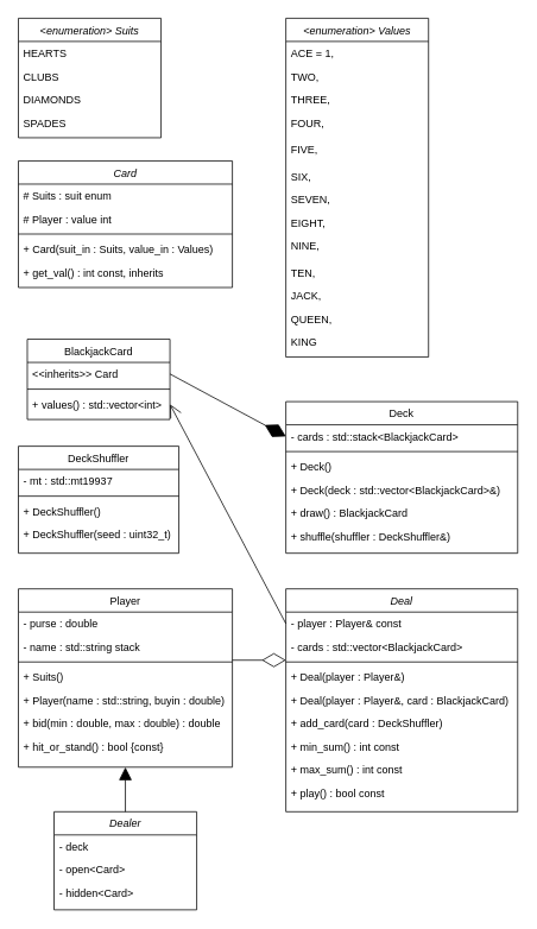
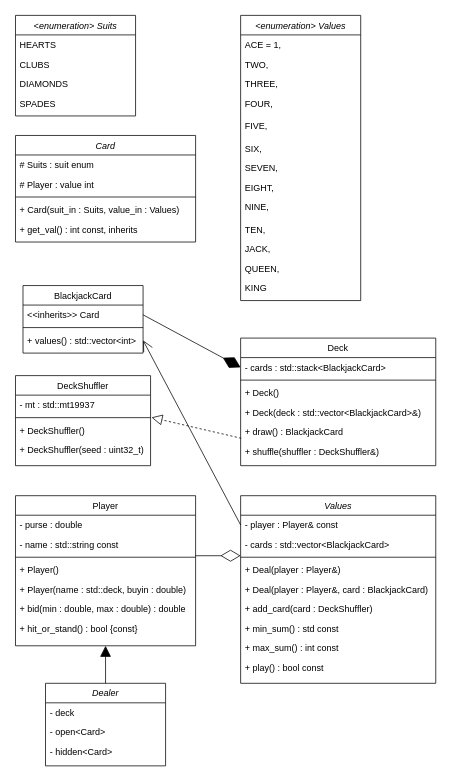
  <mxCell id="0" />
  <mxCell id="1" parent="0" />
  <mxCell id="2" value="Card" style="swimlane;fontStyle=2;align=center;verticalAlign=top;childLayout=stackLayout;horizontal=1;startSize=26;horizontalStack=0;resizeParent=1;resizeLast=0;collapsible=1;marginBottom=0;rounded=0;shadow=0;strokeWidth=1;" parent="1" vertex="1"><mxGeometry x="20" y="180" width="240" height="142" as="geometry"><mxRectangle x="230" y="140" width="160" height="26" as="alternateBounds" /></mxGeometry></mxCell>
  <mxCell id="3" value="# Suits : suit enum" style="text;align=left;verticalAlign=top;spacingLeft=4;spacingRight=4;overflow=hidden;rotatable=0;points=[[0,0.5],[1,0.5]];portConstraint=eastwest;" parent="2" vertex="1"><mxGeometry y="26" width="240" height="26" as="geometry" /></mxCell>
  <mxCell id="4" value="# Player : value int " style="text;align=left;verticalAlign=top;spacingLeft=4;spacingRight=4;overflow=hidden;rotatable=0;points=[[0,0.5],[1,0.5]];portConstraint=eastwest;rounded=0;shadow=0;html=0;" parent="2" vertex="1"><mxGeometry y="52" width="240" height="26" as="geometry" /></mxCell>
  <mxCell id="5" value="" style="line;html=1;strokeWidth=1;align=left;verticalAlign=middle;spacingTop=-1;spacingLeft=3;spacingRight=3;rotatable=0;labelPosition=right;points=[];portConstraint=eastwest;" parent="2" vertex="1"><mxGeometry y="78" width="240" height="8" as="geometry" /></mxCell>
  <mxCell id="6" value="+ Card(suit_in : Suits, value_in : Values)" style="text;align=left;verticalAlign=top;spacingLeft=4;spacingRight=4;overflow=hidden;rotatable=0;points=[[0,0.5],[1,0.5]];portConstraint=eastwest;rounded=0;shadow=0;html=0;" parent="2" vertex="1"><mxGeometry y="86" width="240" height="26" as="geometry" /></mxCell>
  <mxCell id="7" value="+ get_val() : int const, inherits" style="text;align=left;verticalAlign=top;spacingLeft=4;spacingRight=4;overflow=hidden;rotatable=0;points=[[0,0.5],[1,0.5]];portConstraint=eastwest;rounded=0;shadow=0;html=0;" parent="2" vertex="1"><mxGeometry y="112" width="240" height="26" as="geometry" /></mxCell>
  <mxCell id="8" value="Deck" style="swimlane;fontStyle=0;align=center;verticalAlign=top;childLayout=stackLayout;horizontal=1;startSize=26;horizontalStack=0;resizeParent=1;resizeLast=0;collapsible=1;marginBottom=0;rounded=0;shadow=0;strokeWidth=1;" parent="1" vertex="1"><mxGeometry x="320" y="450" width="260" height="170" as="geometry"><mxRectangle x="130" y="380" width="160" height="26" as="alternateBounds" /></mxGeometry></mxCell>
  <mxCell id="9" value="- cards : std::stack&lt;BlackjackCard&gt;&#10;" style="text;align=left;verticalAlign=top;spacingLeft=4;spacingRight=4;overflow=hidden;rotatable=0;points=[[0,0.5],[1,0.5]];portConstraint=eastwest;" parent="8" vertex="1"><mxGeometry y="26" width="260" height="26" as="geometry" /></mxCell>
  <mxCell id="10" value="" style="line;html=1;strokeWidth=1;align=left;verticalAlign=middle;spacingTop=-1;spacingLeft=3;spacingRight=3;rotatable=0;labelPosition=right;points=[];portConstraint=eastwest;" parent="8" vertex="1"><mxGeometry y="52" width="260" height="8" as="geometry" /></mxCell>
  <mxCell id="11" value="+ Deck()&#10;" style="text;align=left;verticalAlign=top;spacingLeft=4;spacingRight=4;overflow=hidden;rotatable=0;points=[[0,0.5],[1,0.5]];portConstraint=eastwest;fontStyle=0" parent="8" vertex="1"><mxGeometry y="60" width="260" height="26" as="geometry" /></mxCell>
  <mxCell id="12" value="+ Deck(deck : std::vector&lt;BlackjackCard&gt;&amp;)&#10;" style="text;align=left;verticalAlign=top;spacingLeft=4;spacingRight=4;overflow=hidden;rotatable=0;points=[[0,0.5],[1,0.5]];portConstraint=eastwest;" parent="8" vertex="1"><mxGeometry y="86" width="260" height="26" as="geometry" /></mxCell>
  <mxCell id="13" value="+ draw() : BlackjackCard &#10;" style="text;align=left;verticalAlign=top;spacingLeft=4;spacingRight=4;overflow=hidden;rotatable=0;points=[[0,0.5],[1,0.5]];portConstraint=eastwest;" vertex="1" parent="8"><mxGeometry y="112" width="260" height="26" as="geometry" /></mxCell>
  <mxCell id="14" value="+ shuffle(shuffler : DeckShuffler&amp;)&#10;" style="text;align=left;verticalAlign=top;spacingLeft=4;spacingRight=4;overflow=hidden;rotatable=0;points=[[0,0.5],[1,0.5]];portConstraint=eastwest;" vertex="1" parent="8"><mxGeometry y="138" width="260" height="26" as="geometry" /></mxCell>
  <mxCell id="15" value="Player" style="swimlane;fontStyle=0;align=center;verticalAlign=top;childLayout=stackLayout;horizontal=1;startSize=26;horizontalStack=0;resizeParent=1;resizeLast=0;collapsible=1;marginBottom=0;rounded=0;shadow=0;strokeWidth=1;" parent="1" vertex="1"><mxGeometry x="20" y="660" width="240" height="200" as="geometry"><mxRectangle x="550" y="140" width="160" height="26" as="alternateBounds" /></mxGeometry></mxCell>
  <mxCell id="16" value="- purse : double&#10;" style="text;align=left;verticalAlign=top;spacingLeft=4;spacingRight=4;overflow=hidden;rotatable=0;points=[[0,0.5],[1,0.5]];portConstraint=eastwest;" parent="15" vertex="1"><mxGeometry y="26" width="240" height="26" as="geometry" /></mxCell>
- <mxCell id="17" value="- name : std::string stack&#10;" style="text;align=left;verticalAlign=top;spacingLeft=4;spacingRight=4;overflow=hidden;rotatable=0;points=[[0,0.5],[1,0.5]];portConstraint=eastwest;rounded=0;shadow=0;html=0;" parent="15" vertex="1"><mxGeometry y="52" width="240" height="26" as="geometry" /></mxCell>
+ <mxCell id="17" value="- name : std::string const&#10;" style="text;align=left;verticalAlign=top;spacingLeft=4;spacingRight=4;overflow=hidden;rotatable=0;points=[[0,0.5],[1,0.5]];portConstraint=eastwest;rounded=0;shadow=0;html=0;" parent="15" vertex="1"><mxGeometry y="52" width="240" height="26" as="geometry" /></mxCell>
  <mxCell id="18" value="" style="line;html=1;strokeWidth=1;align=left;verticalAlign=middle;spacingTop=-1;spacingLeft=3;spacingRight=3;rotatable=0;labelPosition=right;points=[];portConstraint=eastwest;" parent="15" vertex="1"><mxGeometry y="78" width="240" height="8" as="geometry" /></mxCell>
- <mxCell id="19" value="+ Suits()&#10;" style="text;align=left;verticalAlign=top;spacingLeft=4;spacingRight=4;overflow=hidden;rotatable=0;points=[[0,0.5],[1,0.5]];portConstraint=eastwest;" parent="15" vertex="1"><mxGeometry y="86" width="240" height="26" as="geometry" /></mxCell>
- <mxCell id="20" value="+ Player(name : std::string, buyin : double) &#10;" style="text;align=left;verticalAlign=top;spacingLeft=4;spacingRight=4;overflow=hidden;rotatable=0;points=[[0,0.5],[1,0.5]];portConstraint=eastwest;" vertex="1" parent="15"><mxGeometry y="112" width="240" height="26" as="geometry" /></mxCell>
+ <mxCell id="19" value="+ Player()&#10;" style="text;align=left;verticalAlign=top;spacingLeft=4;spacingRight=4;overflow=hidden;rotatable=0;points=[[0,0.5],[1,0.5]];portConstraint=eastwest;" parent="15" vertex="1"><mxGeometry y="86" width="240" height="26" as="geometry" /></mxCell>
+ <mxCell id="20" value="+ Player(name : std::deck, buyin : double) &#10;" style="text;align=left;verticalAlign=top;spacingLeft=4;spacingRight=4;overflow=hidden;rotatable=0;points=[[0,0.5],[1,0.5]];portConstraint=eastwest;" vertex="1" parent="15"><mxGeometry y="112" width="240" height="26" as="geometry" /></mxCell>
  <mxCell id="21" value="+ bid(min : double, max : double) : double &#10;" style="text;align=left;verticalAlign=top;spacingLeft=4;spacingRight=4;overflow=hidden;rotatable=0;points=[[0,0.5],[1,0.5]];portConstraint=eastwest;" vertex="1" parent="15"><mxGeometry y="138" width="240" height="26" as="geometry" /></mxCell>
  <mxCell id="22" value="+ hit_or_stand() : bool {const}&#10;" style="text;align=left;verticalAlign=top;spacingLeft=4;spacingRight=4;overflow=hidden;rotatable=0;points=[[0,0.5],[1,0.5]];portConstraint=eastwest;" vertex="1" parent="15"><mxGeometry y="164" width="240" height="26" as="geometry" /></mxCell>
- <mxCell id="23" value="Deal" style="swimlane;fontStyle=2;align=center;verticalAlign=top;childLayout=stackLayout;horizontal=1;startSize=26;horizontalStack=0;resizeParent=1;resizeLast=0;collapsible=1;marginBottom=0;rounded=0;shadow=0;strokeWidth=1;" parent="1" vertex="1"><mxGeometry x="320" y="660" width="260" height="250" as="geometry"><mxRectangle x="30" y="370" width="160" height="26" as="alternateBounds" /></mxGeometry></mxCell>
+ <mxCell id="23" value="Values" style="swimlane;fontStyle=2;align=center;verticalAlign=top;childLayout=stackLayout;horizontal=1;startSize=26;horizontalStack=0;resizeParent=1;resizeLast=0;collapsible=1;marginBottom=0;rounded=0;shadow=0;strokeWidth=1;" parent="1" vertex="1"><mxGeometry x="320" y="660" width="260" height="250" as="geometry"><mxRectangle x="30" y="370" width="160" height="26" as="alternateBounds" /></mxGeometry></mxCell>
  <mxCell id="24" value="- player : Player&amp; const &#10;" style="text;align=left;verticalAlign=top;spacingLeft=4;spacingRight=4;overflow=hidden;rotatable=0;points=[[0,0.5],[1,0.5]];portConstraint=eastwest;" parent="23" vertex="1"><mxGeometry y="26" width="260" height="26" as="geometry" /></mxCell>
  <mxCell id="25" value="- cards : std::vector&lt;BlackjackCard&gt;&#10;" style="text;align=left;verticalAlign=top;spacingLeft=4;spacingRight=4;overflow=hidden;rotatable=0;points=[[0,0.5],[1,0.5]];portConstraint=eastwest;rounded=0;shadow=0;html=0;" parent="23" vertex="1"><mxGeometry y="52" width="260" height="26" as="geometry" /></mxCell>
  <mxCell id="26" value="" style="line;html=1;strokeWidth=1;align=left;verticalAlign=middle;spacingTop=-1;spacingLeft=3;spacingRight=3;rotatable=0;labelPosition=right;points=[];portConstraint=eastwest;" parent="23" vertex="1"><mxGeometry y="78" width="260" height="8" as="geometry" /></mxCell>
  <mxCell id="27" value="+ Deal(player : Player&amp;)&#10;" style="text;align=left;verticalAlign=top;spacingLeft=4;spacingRight=4;overflow=hidden;rotatable=0;points=[[0,0.5],[1,0.5]];portConstraint=eastwest;" parent="23" vertex="1"><mxGeometry y="86" width="260" height="26" as="geometry" /></mxCell>
  <mxCell id="28" value="+ Deal(player : Player&amp;, card : BlackjackCard)&#10;" style="text;align=left;verticalAlign=top;spacingLeft=4;spacingRight=4;overflow=hidden;rotatable=0;points=[[0,0.5],[1,0.5]];portConstraint=eastwest;" vertex="1" parent="23"><mxGeometry y="112" width="260" height="26" as="geometry" /></mxCell>
  <mxCell id="29" value="+ add_card(card : DeckShuffler)&#10;" style="text;align=left;verticalAlign=top;spacingLeft=4;spacingRight=4;overflow=hidden;rotatable=0;points=[[0,0.5],[1,0.5]];portConstraint=eastwest;" vertex="1" parent="23"><mxGeometry y="138" width="260" height="26" as="geometry" /></mxCell>
- <mxCell id="30" value="+ min_sum() : int const&#10;" style="text;align=left;verticalAlign=top;spacingLeft=4;spacingRight=4;overflow=hidden;rotatable=0;points=[[0,0.5],[1,0.5]];portConstraint=eastwest;" vertex="1" parent="23"><mxGeometry y="164" width="260" height="26" as="geometry" /></mxCell>
+ <mxCell id="30" value="+ min_sum() : std const&#10;" style="text;align=left;verticalAlign=top;spacingLeft=4;spacingRight=4;overflow=hidden;rotatable=0;points=[[0,0.5],[1,0.5]];portConstraint=eastwest;" vertex="1" parent="23"><mxGeometry y="164" width="260" height="26" as="geometry" /></mxCell>
  <mxCell id="31" value="+ max_sum() : int const&#10;" style="text;align=left;verticalAlign=top;spacingLeft=4;spacingRight=4;overflow=hidden;rotatable=0;points=[[0,0.5],[1,0.5]];portConstraint=eastwest;" vertex="1" parent="23"><mxGeometry y="190" width="260" height="26" as="geometry" /></mxCell>
  <mxCell id="32" value="+ play() : bool const&#10;" style="text;align=left;verticalAlign=top;spacingLeft=4;spacingRight=4;overflow=hidden;rotatable=0;points=[[0,0.5],[1,0.5]];portConstraint=eastwest;" vertex="1" parent="23"><mxGeometry y="216" width="260" height="26" as="geometry" /></mxCell>
  <mxCell id="33" value="Dealer" style="swimlane;fontStyle=2;align=center;verticalAlign=top;childLayout=stackLayout;horizontal=1;startSize=26;horizontalStack=0;resizeParent=1;resizeLast=0;collapsible=1;marginBottom=0;rounded=0;shadow=0;strokeWidth=1;" parent="1" vertex="1"><mxGeometry x="60" y="910" width="160" height="110" as="geometry"><mxRectangle x="230" y="140" width="160" height="26" as="alternateBounds" /></mxGeometry></mxCell>
  <mxCell id="34" value="- deck" style="text;align=left;verticalAlign=top;spacingLeft=4;spacingRight=4;overflow=hidden;rotatable=0;points=[[0,0.5],[1,0.5]];portConstraint=eastwest;" parent="33" vertex="1"><mxGeometry y="26" width="160" height="26" as="geometry" /></mxCell>
  <mxCell id="35" value="- open&lt;Card&gt;" style="text;align=left;verticalAlign=top;spacingLeft=4;spacingRight=4;overflow=hidden;rotatable=0;points=[[0,0.5],[1,0.5]];portConstraint=eastwest;rounded=0;shadow=0;html=0;" parent="33" vertex="1"><mxGeometry y="52" width="160" height="26" as="geometry" /></mxCell>
  <mxCell id="36" value="- hidden&lt;Card&gt;" style="text;align=left;verticalAlign=top;spacingLeft=4;spacingRight=4;overflow=hidden;rotatable=0;points=[[0,0.5],[1,0.5]];portConstraint=eastwest;rounded=0;shadow=0;html=0;" parent="33" vertex="1"><mxGeometry y="78" width="160" height="26" as="geometry" /></mxCell>
  <mxCell id="37" value="&lt;enumeration&gt; Suits" style="swimlane;fontStyle=2;align=center;verticalAlign=top;childLayout=stackLayout;horizontal=1;startSize=26;horizontalStack=0;resizeParent=1;resizeLast=0;collapsible=1;marginBottom=0;rounded=0;shadow=0;strokeWidth=1;" parent="1" vertex="1"><mxGeometry x="20" y="20" width="160" height="134" as="geometry"><mxRectangle x="230" y="140" width="160" height="26" as="alternateBounds" /></mxGeometry></mxCell>
  <mxCell id="38" value="HEARTS" style="text;align=left;verticalAlign=top;spacingLeft=4;spacingRight=4;overflow=hidden;rotatable=0;points=[[0,0.5],[1,0.5]];portConstraint=eastwest;" parent="37" vertex="1"><mxGeometry y="26" width="160" height="26" as="geometry" /></mxCell>
  <mxCell id="39" value="CLUBS" style="text;align=left;verticalAlign=top;spacingLeft=4;spacingRight=4;overflow=hidden;rotatable=0;points=[[0,0.5],[1,0.5]];portConstraint=eastwest;rounded=0;shadow=0;html=0;" parent="37" vertex="1"><mxGeometry y="52" width="160" height="26" as="geometry" /></mxCell>
  <mxCell id="40" value="DIAMONDS" style="text;align=left;verticalAlign=top;spacingLeft=4;spacingRight=4;overflow=hidden;rotatable=0;points=[[0,0.5],[1,0.5]];portConstraint=eastwest;rounded=0;shadow=0;html=0;" parent="37" vertex="1"><mxGeometry y="78" width="160" height="26" as="geometry" /></mxCell>
  <mxCell id="41" value="SPADES" style="text;align=left;verticalAlign=top;spacingLeft=4;spacingRight=4;overflow=hidden;rotatable=0;points=[[0,0.5],[1,0.5]];portConstraint=eastwest;rounded=0;shadow=0;html=0;" parent="37" vertex="1"><mxGeometry y="104" width="160" height="30" as="geometry" /></mxCell>
  <mxCell id="42" value="BlackjackCard" style="swimlane;fontStyle=0;align=center;verticalAlign=top;childLayout=stackLayout;horizontal=1;startSize=26;horizontalStack=0;resizeParent=1;resizeLast=0;collapsible=1;marginBottom=0;rounded=0;shadow=0;strokeWidth=1;" vertex="1" parent="1"><mxGeometry x="30" y="380" width="160" height="90" as="geometry"><mxRectangle x="130" y="380" width="160" height="26" as="alternateBounds" /></mxGeometry></mxCell>
  <mxCell id="43" value="&lt;&lt;inherits&gt;&gt; Card&#10;" style="text;align=left;verticalAlign=top;spacingLeft=4;spacingRight=4;overflow=hidden;rotatable=0;points=[[0,0.5],[1,0.5]];portConstraint=eastwest;" vertex="1" parent="42"><mxGeometry y="26" width="160" height="26" as="geometry" /></mxCell>
  <mxCell id="44" value="" style="line;html=1;strokeWidth=1;align=left;verticalAlign=middle;spacingTop=-1;spacingLeft=3;spacingRight=3;rotatable=0;labelPosition=right;points=[];portConstraint=eastwest;" vertex="1" parent="42"><mxGeometry y="52" width="160" height="8" as="geometry" /></mxCell>
  <mxCell id="45" value="+ values() : std::vector&lt;int&gt;&#10;" style="text;align=left;verticalAlign=top;spacingLeft=4;spacingRight=4;overflow=hidden;rotatable=0;points=[[0,0.5],[1,0.5]];portConstraint=eastwest;fontStyle=0" vertex="1" parent="42"><mxGeometry y="60" width="160" height="26" as="geometry" /></mxCell>
  <mxCell id="46" value="DeckShuffler" style="swimlane;fontStyle=0;align=center;verticalAlign=top;childLayout=stackLayout;horizontal=1;startSize=26;horizontalStack=0;resizeParent=1;resizeLast=0;collapsible=1;marginBottom=0;rounded=0;shadow=0;strokeWidth=1;" vertex="1" parent="1"><mxGeometry x="20" y="500" width="180" height="120" as="geometry"><mxRectangle x="130" y="380" width="160" height="26" as="alternateBounds" /></mxGeometry></mxCell>
  <mxCell id="47" value="- mt : std::mt19937&#10;" style="text;align=left;verticalAlign=top;spacingLeft=4;spacingRight=4;overflow=hidden;rotatable=0;points=[[0,0.5],[1,0.5]];portConstraint=eastwest;" vertex="1" parent="46"><mxGeometry y="26" width="180" height="26" as="geometry" /></mxCell>
  <mxCell id="48" value="" style="line;html=1;strokeWidth=1;align=left;verticalAlign=middle;spacingTop=-1;spacingLeft=3;spacingRight=3;rotatable=0;labelPosition=right;points=[];portConstraint=eastwest;" vertex="1" parent="46"><mxGeometry y="52" width="180" height="8" as="geometry" /></mxCell>
  <mxCell id="49" value="+ DeckShuffler()&#10;" style="text;align=left;verticalAlign=top;spacingLeft=4;spacingRight=4;overflow=hidden;rotatable=0;points=[[0,0.5],[1,0.5]];portConstraint=eastwest;fontStyle=0" vertex="1" parent="46"><mxGeometry y="60" width="180" height="26" as="geometry" /></mxCell>
  <mxCell id="50" value="+ DeckShuffler(seed : uint32_t)&#10;" style="text;align=left;verticalAlign=top;spacingLeft=4;spacingRight=4;overflow=hidden;rotatable=0;points=[[0,0.5],[1,0.5]];portConstraint=eastwest;" vertex="1" parent="46"><mxGeometry y="86" width="180" height="26" as="geometry" /></mxCell>
  <mxCell id="51" value="" style="endArrow=diamondThin;endFill=1;endSize=24;html=1;rounded=0;exitX=1;exitY=0.5;exitDx=0;exitDy=0;entryX=0;entryY=0.5;entryDx=0;entryDy=0;" edge="1" parent="1" source="43" target="9"><mxGeometry width="160" relative="1" as="geometry"><mxPoint x="160" y="470" as="sourcePoint" /><mxPoint x="320" y="470" as="targetPoint" /></mxGeometry></mxCell>
  <mxCell id="52" value="" style="endArrow=diamondThin;endFill=0;endSize=24;html=1;rounded=0;" edge="1" parent="1"><mxGeometry width="160" relative="1" as="geometry"><mxPoint x="260" y="740" as="sourcePoint" /><mxPoint x="320" y="740" as="targetPoint" /></mxGeometry></mxCell>
  <mxCell id="53" value="" style="endArrow=open;endFill=1;endSize=12;html=1;rounded=0;exitX=0;exitY=0.5;exitDx=0;exitDy=0;entryX=1;entryY=0.5;entryDx=0;entryDy=0;" edge="1" parent="1" source="24" target="45"><mxGeometry width="160" relative="1" as="geometry"><mxPoint x="310" y="390" as="sourcePoint" /><mxPoint x="470" y="390" as="targetPoint" /></mxGeometry></mxCell>
+ <mxCell id="54" value="" style="endArrow=block;dashed=1;endFill=0;endSize=12;html=1;rounded=0;exitX=0.003;exitY=-0.174;exitDx=0;exitDy=0;exitPerimeter=0;entryX=1.007;entryY=-0.164;entryDx=0;entryDy=0;entryPerimeter=0;" edge="1" parent="1" source="14" target="49"><mxGeometry width="160" relative="1" as="geometry"><mxPoint x="310" y="390" as="sourcePoint" /><mxPoint x="470" y="390" as="targetPoint" /></mxGeometry></mxCell>
  <mxCell id="55" value="&lt;enumeration&gt; Values" style="swimlane;fontStyle=2;align=center;verticalAlign=top;childLayout=stackLayout;horizontal=1;startSize=26;horizontalStack=0;resizeParent=1;resizeLast=0;collapsible=1;marginBottom=0;rounded=0;shadow=0;strokeWidth=1;" vertex="1" parent="1"><mxGeometry x="320" y="20" width="160" height="380" as="geometry"><mxRectangle x="230" y="140" width="160" height="26" as="alternateBounds" /></mxGeometry></mxCell>
  <mxCell id="56" value="ACE = 1," style="text;align=left;verticalAlign=top;spacingLeft=4;spacingRight=4;overflow=hidden;rotatable=0;points=[[0,0.5],[1,0.5]];portConstraint=eastwest;" vertex="1" parent="55"><mxGeometry y="26" width="160" height="26" as="geometry" /></mxCell>
  <mxCell id="57" value="TWO," style="text;align=left;verticalAlign=top;spacingLeft=4;spacingRight=4;overflow=hidden;rotatable=0;points=[[0,0.5],[1,0.5]];portConstraint=eastwest;rounded=0;shadow=0;html=0;" vertex="1" parent="55"><mxGeometry y="52" width="160" height="26" as="geometry" /></mxCell>
  <mxCell id="58" value="THREE," style="text;align=left;verticalAlign=top;spacingLeft=4;spacingRight=4;overflow=hidden;rotatable=0;points=[[0,0.5],[1,0.5]];portConstraint=eastwest;rounded=0;shadow=0;html=0;" vertex="1" parent="55"><mxGeometry y="78" width="160" height="26" as="geometry" /></mxCell>
  <mxCell id="59" value="FOUR," style="text;align=left;verticalAlign=top;spacingLeft=4;spacingRight=4;overflow=hidden;rotatable=0;points=[[0,0.5],[1,0.5]];portConstraint=eastwest;rounded=0;shadow=0;html=0;" vertex="1" parent="55"><mxGeometry y="104" width="160" height="30" as="geometry" /></mxCell>
  <mxCell id="60" value="FIVE," style="text;align=left;verticalAlign=top;spacingLeft=4;spacingRight=4;overflow=hidden;rotatable=0;points=[[0,0.5],[1,0.5]];portConstraint=eastwest;rounded=0;shadow=0;html=0;" vertex="1" parent="55"><mxGeometry y="134" width="160" height="30" as="geometry" /></mxCell>
  <mxCell id="61" value="SIX," style="text;align=left;verticalAlign=top;spacingLeft=4;spacingRight=4;overflow=hidden;rotatable=0;points=[[0,0.5],[1,0.5]];portConstraint=eastwest;rounded=0;shadow=0;html=0;" vertex="1" parent="55"><mxGeometry y="164" width="160" height="26" as="geometry" /></mxCell>
  <mxCell id="62" value="SEVEN," style="text;align=left;verticalAlign=top;spacingLeft=4;spacingRight=4;overflow=hidden;rotatable=0;points=[[0,0.5],[1,0.5]];portConstraint=eastwest;rounded=0;shadow=0;html=0;" vertex="1" parent="55"><mxGeometry y="190" width="160" height="26" as="geometry" /></mxCell>
  <mxCell id="63" value="EIGHT," style="text;align=left;verticalAlign=top;spacingLeft=4;spacingRight=4;overflow=hidden;rotatable=0;points=[[0,0.5],[1,0.5]];portConstraint=eastwest;rounded=0;shadow=0;html=0;" vertex="1" parent="55"><mxGeometry y="216" width="160" height="26" as="geometry" /></mxCell>
  <mxCell id="64" value="NINE," style="text;align=left;verticalAlign=top;spacingLeft=4;spacingRight=4;overflow=hidden;rotatable=0;points=[[0,0.5],[1,0.5]];portConstraint=eastwest;rounded=0;shadow=0;html=0;" vertex="1" parent="55"><mxGeometry y="242" width="160" height="30" as="geometry" /></mxCell>
  <mxCell id="65" value="TEN," style="text;align=left;verticalAlign=top;spacingLeft=4;spacingRight=4;overflow=hidden;rotatable=0;points=[[0,0.5],[1,0.5]];portConstraint=eastwest;rounded=0;shadow=0;html=0;" vertex="1" parent="55"><mxGeometry y="272" width="160" height="26" as="geometry" /></mxCell>
  <mxCell id="66" value="JACK," style="text;align=left;verticalAlign=top;spacingLeft=4;spacingRight=4;overflow=hidden;rotatable=0;points=[[0,0.5],[1,0.5]];portConstraint=eastwest;rounded=0;shadow=0;html=0;" vertex="1" parent="55"><mxGeometry y="298" width="160" height="26" as="geometry" /></mxCell>
  <mxCell id="67" value="QUEEN," style="text;align=left;verticalAlign=top;spacingLeft=4;spacingRight=4;overflow=hidden;rotatable=0;points=[[0,0.5],[1,0.5]];portConstraint=eastwest;rounded=0;shadow=0;html=0;" vertex="1" parent="55"><mxGeometry y="324" width="160" height="26" as="geometry" /></mxCell>
  <mxCell id="68" value="KING" style="text;align=left;verticalAlign=top;spacingLeft=4;spacingRight=4;overflow=hidden;rotatable=0;points=[[0,0.5],[1,0.5]];portConstraint=eastwest;rounded=0;shadow=0;html=0;" vertex="1" parent="55"><mxGeometry y="350" width="160" height="30" as="geometry" /></mxCell>
  <mxCell id="69" value="" style="endArrow=block;endFill=1;endSize=12;html=1;rounded=0;exitX=0.5;exitY=0;exitDx=0;exitDy=0;entryX=0.5;entryY=1;entryDx=0;entryDy=0;" edge="1" parent="1" source="33" target="15"><mxGeometry width="160" relative="1" as="geometry"><mxPoint x="310" y="530" as="sourcePoint" /><mxPoint x="470" y="530" as="targetPoint" /></mxGeometry></mxCell>
